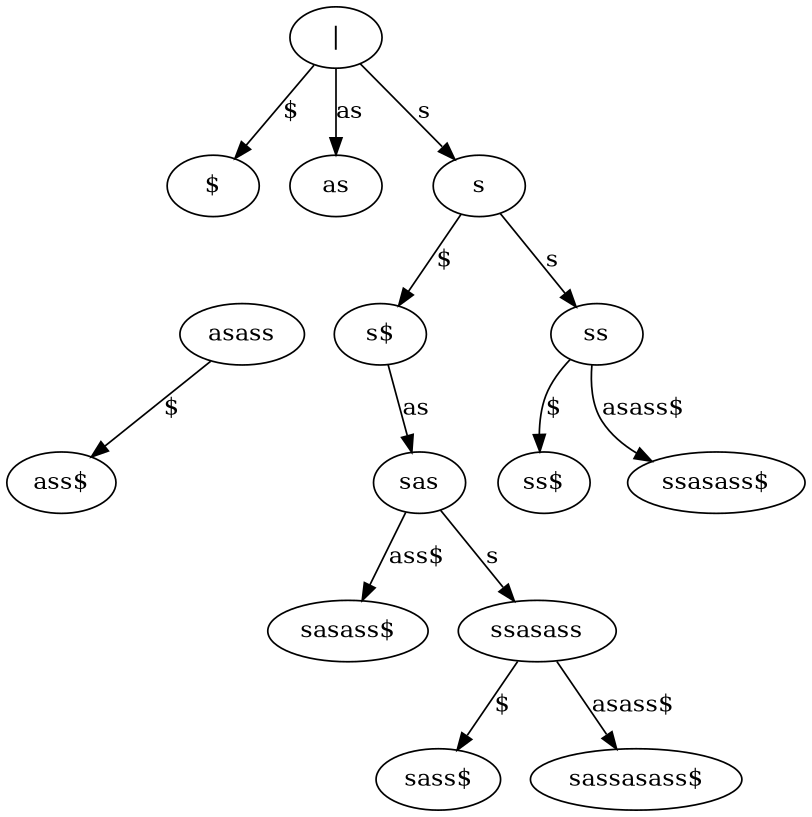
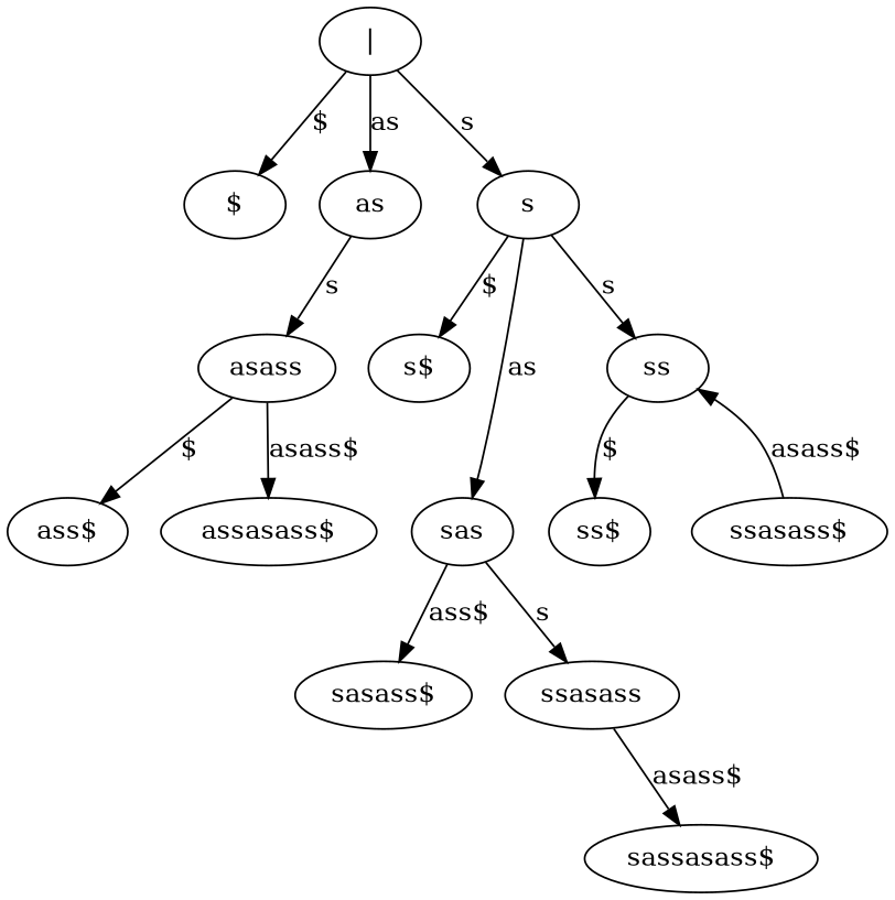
  digraph {
    n1 [label="$"]
    "|"
    n3 [label=as]
    n4 [label=s]
    n5 [label=asass]
    n6 [label="s$"]
    n7 [label=sas]
    n8 [label=ss]
    n9 [label="ass$"]
+   n10 [label="assasass$"]
    n11 [label="sasass$"]
    n12 [label=ssasass]
    n13 [label="ss$"]
    n14 [label="ssasass$"]
-   n15 [label="sass$"]
    n16 [label="sassasass$"]
    "|" -> n1 [label="$"]
    "|" -> n3 [label=as]
    "|" -> n4 [label=s]
+   n3 -> n5 [label=s]
    n4 -> n6 [label="$"]
-   n6 -> n7 [label=as]
+   n4 -> n7 [label=as]
    n4 -> n8 [label=s]
    n5 -> n9 [label="$"]
+   n5 -> n10 [label="asass$"]
    n7 -> n11 [label="ass$"]
    n7 -> n12 [label=s]
    n8 -> n13 [label="$"]
-   n8 -> n14 [label="asass$"]
-   n12 -> n15 [label="$"]
+   n14 -> n8 [label="asass$"]
    n12 -> n16 [label="asass$"]
  }
